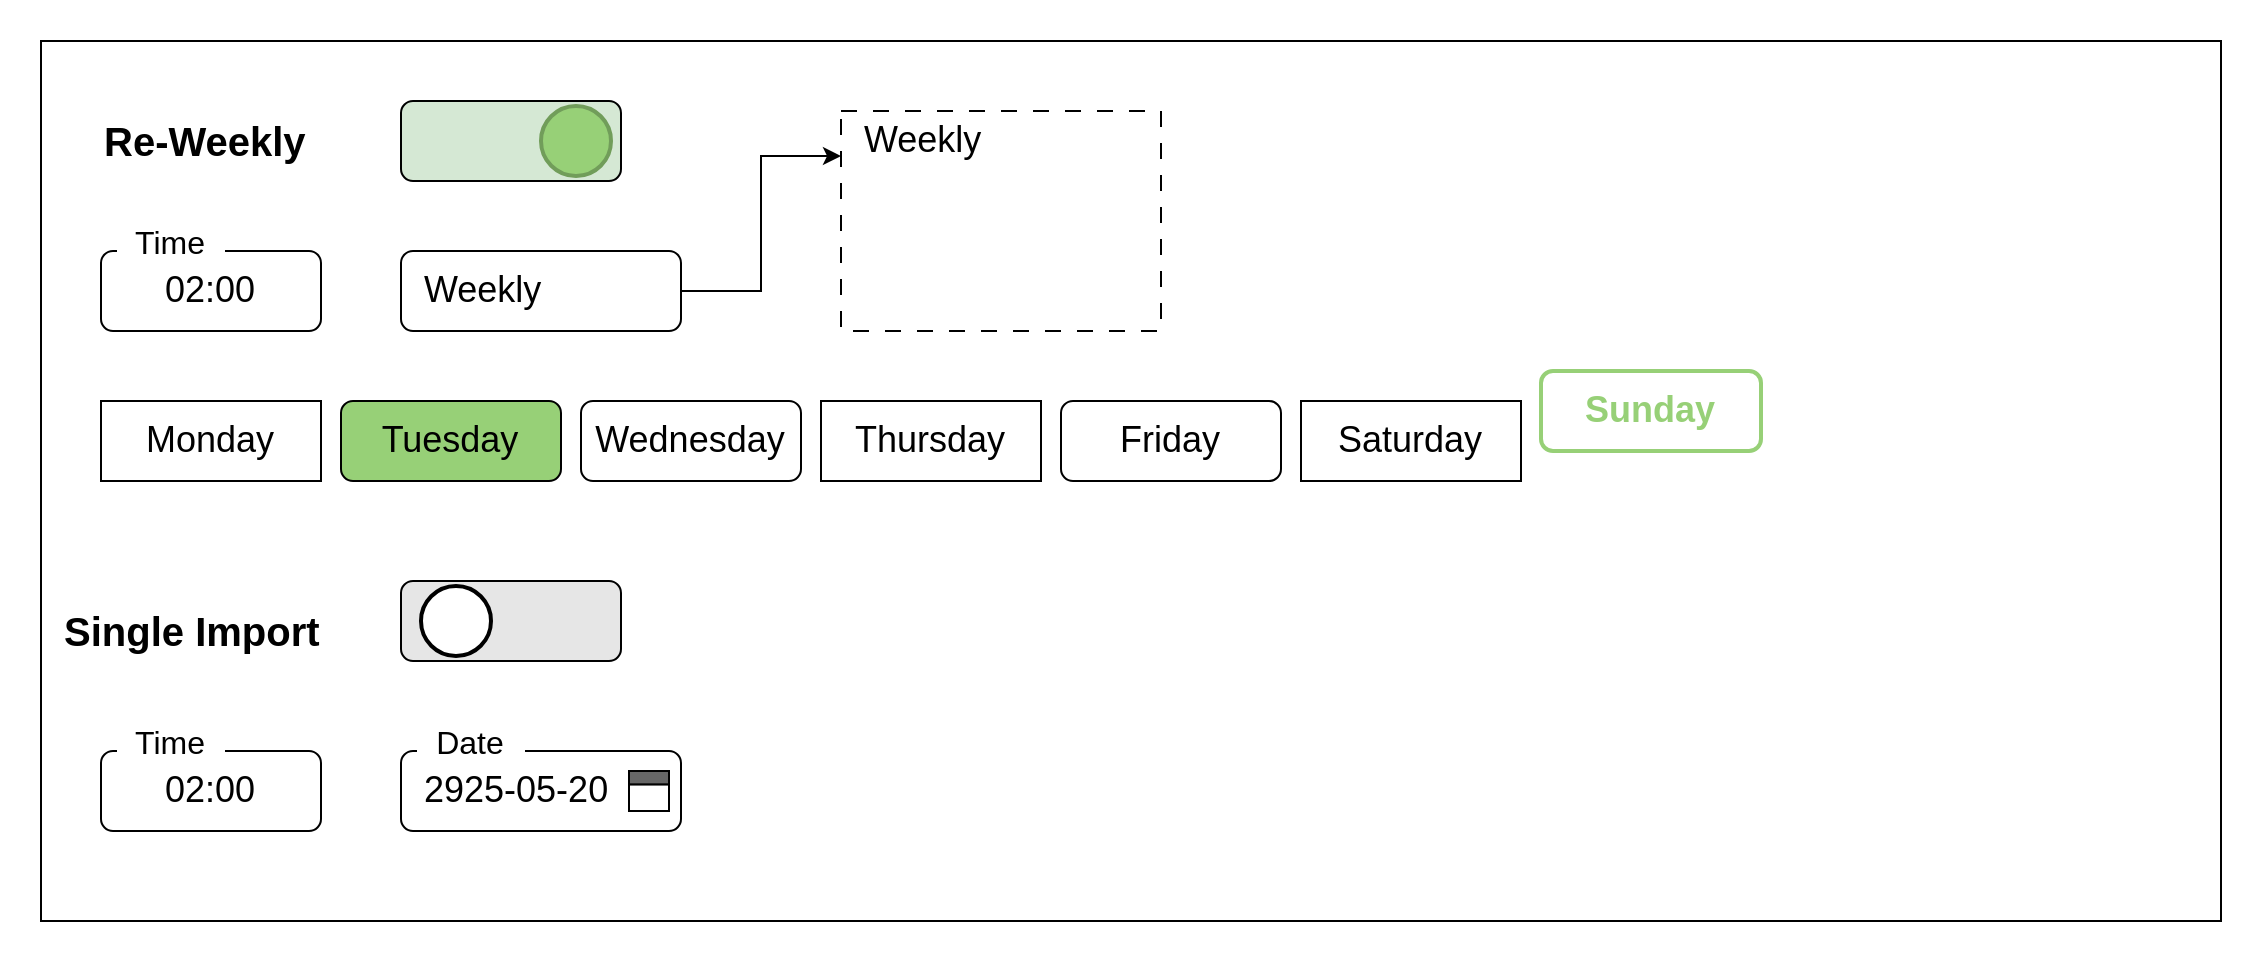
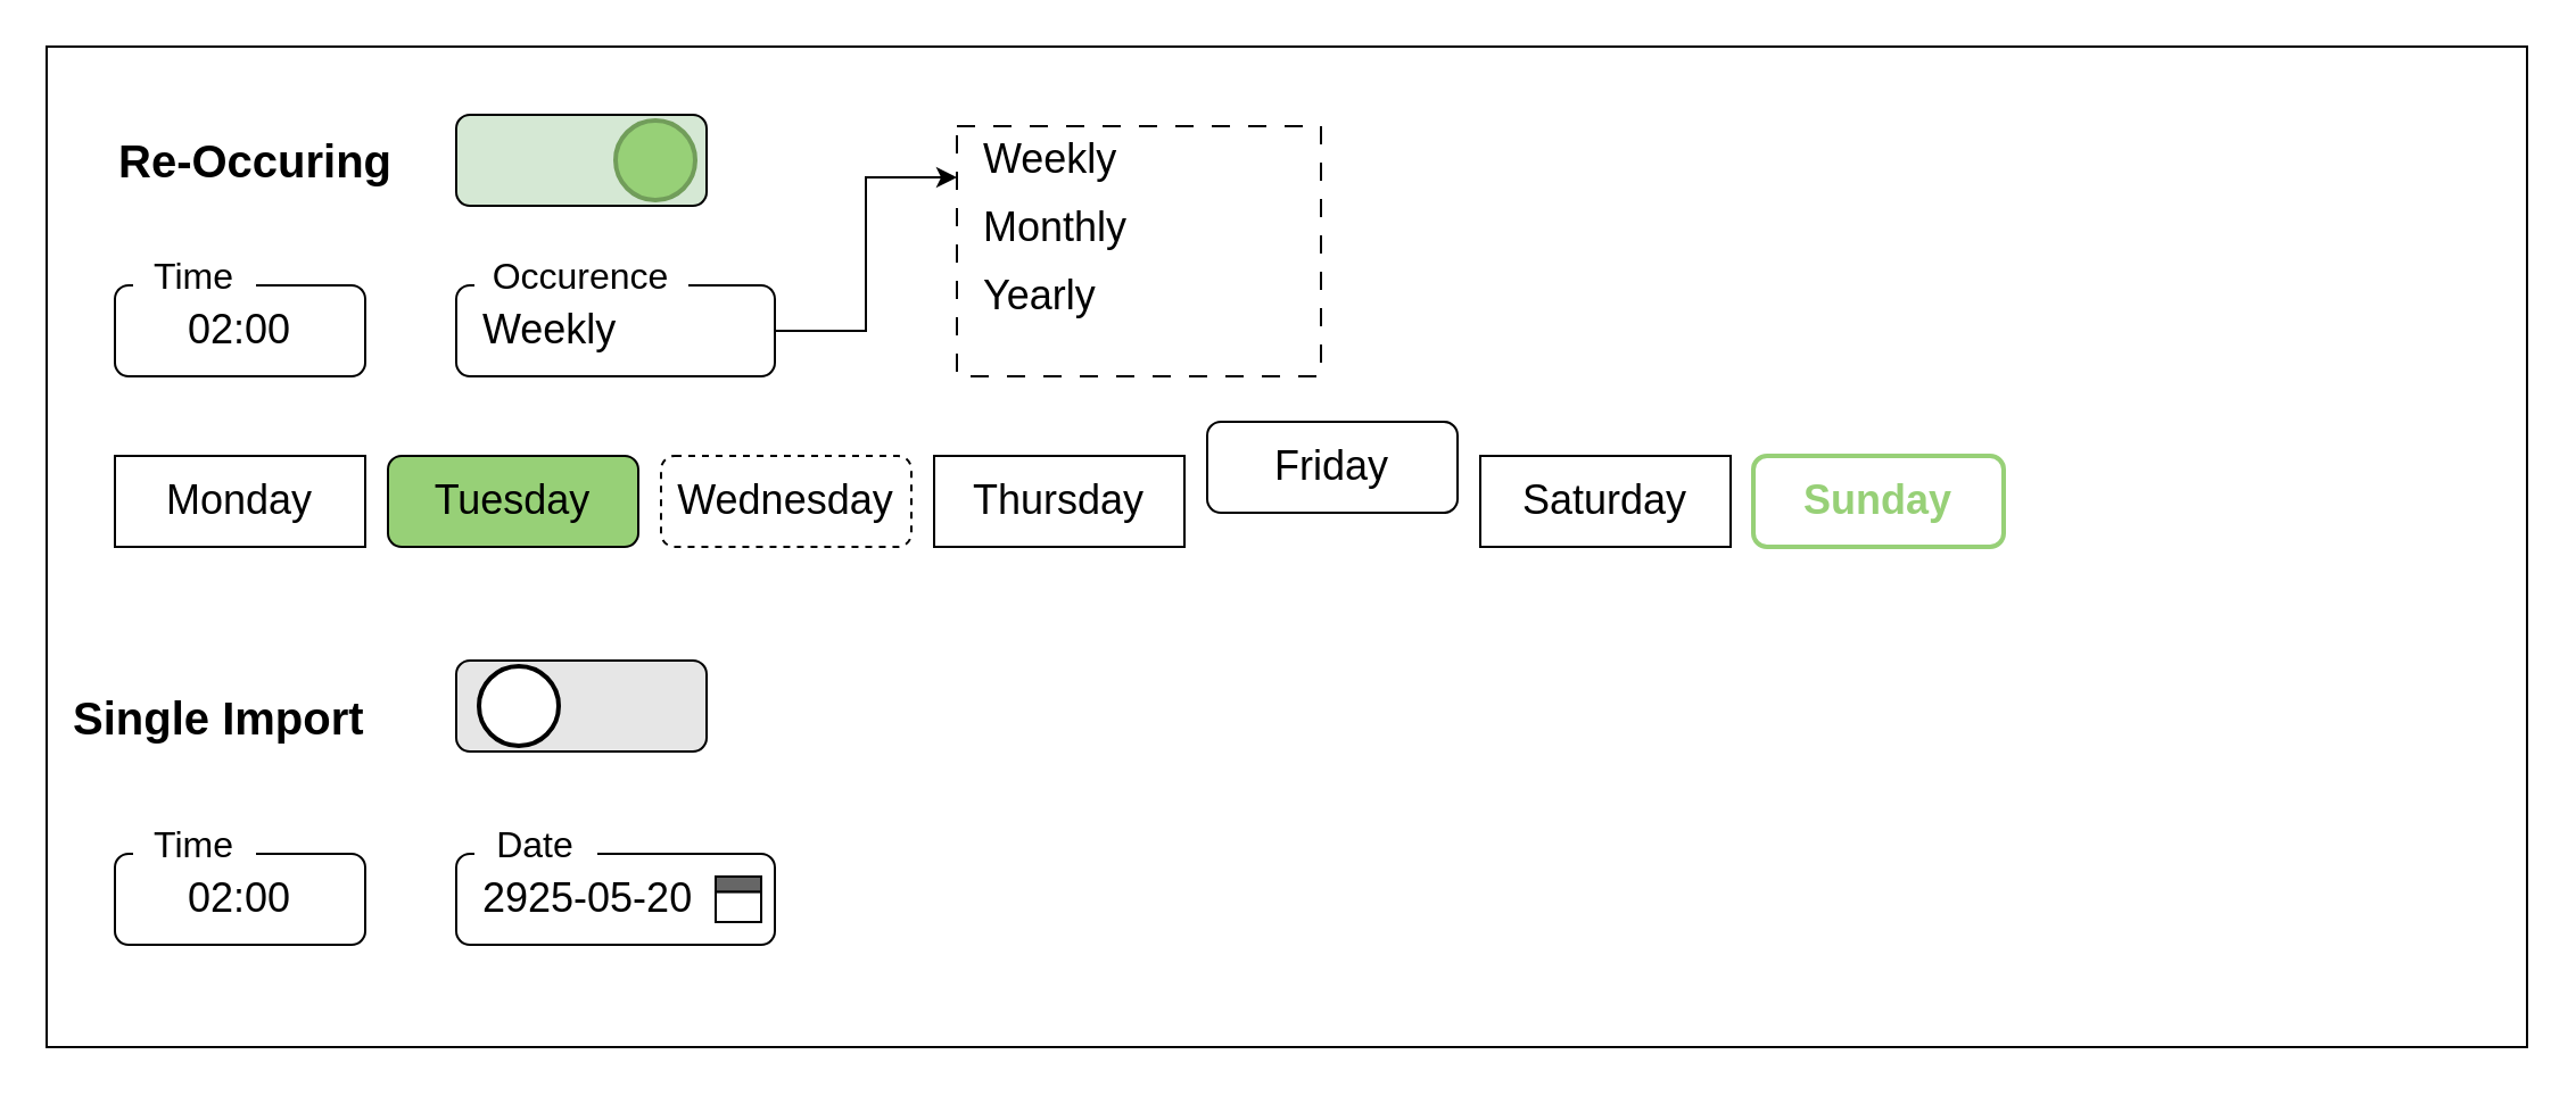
  <mxCell id="0" />
  <mxCell id="1" parent="0" />
  <mxCell id="2" value="" style="whiteSpace=wrap;html=1;" parent="1" vertex="1"><mxGeometry x="20" y="20" width="1090" height="440" as="geometry" /></mxCell>
- <mxCell id="3" value="&lt;b&gt;Re-Weekly&lt;/b&gt;" style="text;html=1;align=left;verticalAlign=middle;whiteSpace=wrap;rounded=0;fontSize=20;" parent="1" vertex="1"><mxGeometry x="50" y="55" width="150" height="30" as="geometry" /></mxCell>
+ <mxCell id="3" value="&lt;b&gt;Re-Occuring&lt;/b&gt;" style="text;html=1;align=left;verticalAlign=middle;whiteSpace=wrap;rounded=0;fontSize=20;" parent="1" vertex="1"><mxGeometry x="50" y="55" width="150" height="30" as="geometry" /></mxCell>
  <mxCell id="4" value="&lt;font&gt;Monday&lt;/font&gt;" style="whiteSpace=wrap;html=1;fontSize=18;rounded=0;" parent="1" vertex="1"><mxGeometry x="50" y="200" width="110" height="40" as="geometry" /></mxCell>
  <mxCell id="5" value="&lt;div&gt;Tuesday&lt;/div&gt;" style="rounded=1;whiteSpace=wrap;html=1;fontSize=18;fillColor=#97d077;" parent="1" vertex="1"><mxGeometry x="170" y="200" width="110" height="40" as="geometry" /></mxCell>
- <mxCell id="6" value="Wednesday" style="rounded=1;whiteSpace=wrap;html=1;fontSize=18;" parent="1" vertex="1"><mxGeometry x="290" y="200" width="110" height="40" as="geometry" /></mxCell>
+ <mxCell id="6" value="Wednesday" style="rounded=1;whiteSpace=wrap;html=1;fontSize=18;dashed=1;" parent="1" vertex="1"><mxGeometry x="290" y="200" width="110" height="40" as="geometry" /></mxCell>
  <mxCell id="7" value="Thursday" style="whiteSpace=wrap;html=1;fontSize=18;rounded=0;" parent="1" vertex="1"><mxGeometry x="410" y="200" width="110" height="40" as="geometry" /></mxCell>
- <mxCell id="8" value="Friday" style="rounded=1;whiteSpace=wrap;html=1;fontSize=18;" parent="1" vertex="1"><mxGeometry x="530" y="200" width="110" height="40" as="geometry" /></mxCell>
+ <mxCell id="8" value="Friday" style="rounded=1;whiteSpace=wrap;html=1;fontSize=18;" parent="1" vertex="1"><mxGeometry x="530" y="185" width="110" height="40" as="geometry" /></mxCell>
  <mxCell id="9" value="Saturday" style="whiteSpace=wrap;html=1;fontSize=18;rounded=0;" parent="1" vertex="1"><mxGeometry x="650" y="200" width="110" height="40" as="geometry" /></mxCell>
- <mxCell id="10" value="Sunday" style="rounded=1;whiteSpace=wrap;html=1;fontSize=18;fontColor=light-dark(#97D077,#214210);fontStyle=1;strokeColor=#97D077;strokeWidth=2;" parent="1" vertex="1"><mxGeometry x="770" y="185" width="110" height="40" as="geometry" /></mxCell>
+ <mxCell id="10" value="Sunday" style="rounded=1;whiteSpace=wrap;html=1;fontSize=18;fontColor=light-dark(#97D077,#214210);fontStyle=1;strokeColor=#97D077;strokeWidth=2;" parent="1" vertex="1"><mxGeometry x="770" y="200" width="110" height="40" as="geometry" /></mxCell>
  <mxCell id="11" value="" style="group" parent="1" vertex="1" connectable="0"><mxGeometry x="200" y="50" width="110" height="40" as="geometry" /></mxCell>
  <mxCell id="12" value="" style="rounded=1;whiteSpace=wrap;html=1;fontSize=18;fillColor=#D5E8D4;" parent="11" vertex="1"><mxGeometry width="110" height="40" as="geometry" /></mxCell>
  <mxCell id="13" value="" style="ellipse;whiteSpace=wrap;html=1;aspect=fixed;fillColor=#97D077;strokeColor=#719D5A;strokeWidth=2;" parent="11" vertex="1"><mxGeometry x="70" y="2.5" width="35" height="35" as="geometry" /></mxCell>
  <mxCell id="14" value="&lt;b&gt;Single Import&lt;/b&gt;" style="text;html=1;align=left;verticalAlign=middle;whiteSpace=wrap;rounded=0;fontSize=20;" parent="1" vertex="1"><mxGeometry x="30" y="300" width="150" height="30" as="geometry" /></mxCell>
  <mxCell id="15" value="" style="group" parent="1" vertex="1" connectable="0"><mxGeometry x="200" y="290" width="110" height="40" as="geometry" /></mxCell>
  <mxCell id="16" value="" style="rounded=1;whiteSpace=wrap;html=1;fontSize=18;fillColor=#E6E6E6;" parent="15" vertex="1"><mxGeometry width="110" height="40" as="geometry" /></mxCell>
  <mxCell id="17" value="" style="ellipse;whiteSpace=wrap;html=1;aspect=fixed;fillColor=#FFFFFF;strokeColor=#000000;strokeWidth=2;" parent="15" vertex="1"><mxGeometry x="10" y="2.5" width="35" height="35" as="geometry" /></mxCell>
  <mxCell id="18" value="" style="group" parent="1" vertex="1" connectable="0"><mxGeometry x="50" y="105" width="110" height="60" as="geometry" /></mxCell>
  <mxCell id="19" value="&lt;font style=&quot;font-size: 18px;&quot;&gt;02:00&lt;/font&gt;" style="rounded=1;whiteSpace=wrap;html=1;" parent="18" vertex="1"><mxGeometry y="20" width="110" height="40" as="geometry" /></mxCell>
  <mxCell id="20" value="Time" style="text;html=1;align=center;verticalAlign=top;whiteSpace=wrap;rounded=0;fontSize=16;strokeWidth=4;strokeColor=#FFFFFF;" parent="18" vertex="1"><mxGeometry x="10" width="50" height="20" as="geometry" /></mxCell>
  <mxCell id="21" value="" style="group" parent="1" vertex="1" connectable="0"><mxGeometry x="50" y="355" width="110" height="80" as="geometry" /></mxCell>
  <mxCell id="22" value="&lt;font style=&quot;font-size: 18px;&quot;&gt;02:00&lt;/font&gt;" style="rounded=1;whiteSpace=wrap;html=1;" parent="21" vertex="1"><mxGeometry y="20" width="110" height="40" as="geometry" /></mxCell>
  <mxCell id="23" value="Time" style="text;html=1;align=center;verticalAlign=top;whiteSpace=wrap;rounded=0;fontSize=16;strokeWidth=4;strokeColor=#FFFFFF;" parent="21" vertex="1"><mxGeometry x="10" width="50" height="20" as="geometry" /></mxCell>
  <mxCell id="24" value="" style="group;fontSize=18;" parent="1" vertex="1" connectable="0"><mxGeometry x="200" y="105" width="140" height="60" as="geometry" /></mxCell>
  <mxCell id="25" value="&lt;font style=&quot;font-size: 18px;&quot;&gt;Weekly&lt;/font&gt;" style="rounded=1;whiteSpace=wrap;html=1;align=left;spacingLeft=10;" parent="24" vertex="1"><mxGeometry y="20" width="140" height="40" as="geometry" /></mxCell>
+ <mxCell id="26" value="Occurence" style="text;html=1;align=center;verticalAlign=top;whiteSpace=wrap;rounded=0;fontSize=16;strokeWidth=4;strokeColor=#FFFFFF;" parent="24" vertex="1"><mxGeometry x="10" width="90" height="20" as="geometry" /></mxCell>
  <mxCell id="27" value="" style="whiteSpace=wrap;html=1;dashed=1;dashPattern=8 8;" vertex="1" parent="1"><mxGeometry x="420" y="55" width="160" height="110" as="geometry" /></mxCell>
  <mxCell id="28" value="Weekly" style="text;html=1;align=left;verticalAlign=middle;whiteSpace=wrap;rounded=0;fontSize=18;spacingLeft=10;" vertex="1" parent="1"><mxGeometry x="420" y="55" width="130" height="30" as="geometry" /></mxCell>
+ <mxCell id="29" value="Monthly" style="text;html=1;align=left;verticalAlign=middle;whiteSpace=wrap;rounded=0;fontSize=18;spacingLeft=10;" vertex="1" parent="1"><mxGeometry x="420" y="85" width="130" height="30" as="geometry" /></mxCell>
  <mxCell id="30" style="edgeStyle=orthogonalEdgeStyle;rounded=0;orthogonalLoop=1;jettySize=auto;html=1;exitX=1;exitY=0.5;exitDx=0;exitDy=0;entryX=0;entryY=0.75;entryDx=0;entryDy=0;" edge="1" parent="1" source="25" target="28"><mxGeometry relative="1" as="geometry" /></mxCell>
+ <mxCell id="31" value="Yearly" style="text;html=1;align=left;verticalAlign=middle;whiteSpace=wrap;rounded=0;fontSize=18;spacingLeft=10;" vertex="1" parent="1"><mxGeometry x="420" y="115" width="130" height="30" as="geometry" /></mxCell>
  <mxCell id="32" value="&lt;font style=&quot;font-size: 18px;&quot;&gt;2925-05-20&lt;/font&gt;" style="rounded=1;whiteSpace=wrap;html=1;align=left;spacingLeft=10;" parent="1" vertex="1"><mxGeometry x="200" y="375" width="140" height="40" as="geometry" /></mxCell>
  <mxCell id="33" value="&lt;span style=&quot;&quot;&gt;Date&lt;/span&gt;" style="text;html=1;align=center;verticalAlign=top;whiteSpace=wrap;rounded=0;fontSize=16;strokeWidth=4;strokeColor=#FFFFFF;labelBackgroundColor=none;labelBorderColor=none;fillColor=default;" parent="1" vertex="1"><mxGeometry x="210" y="355" width="50" height="30" as="geometry" /></mxCell>
  <mxCell id="34" value="" style="group" parent="1" vertex="1" connectable="0"><mxGeometry x="314" y="385" width="20" height="20" as="geometry" /></mxCell>
  <mxCell id="35" value="" style="rounded=0;whiteSpace=wrap;html=1;" parent="34" vertex="1"><mxGeometry y="6.667" width="20" height="13.333" as="geometry" /></mxCell>
  <mxCell id="36" value="" style="rounded=0;whiteSpace=wrap;html=1;fillColor=#666666;" parent="34" vertex="1"><mxGeometry width="20" height="6.667" as="geometry" /></mxCell>
